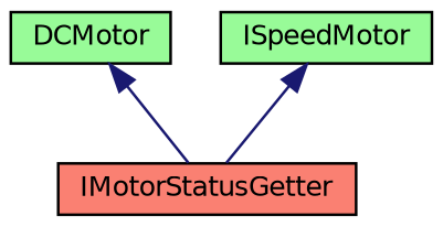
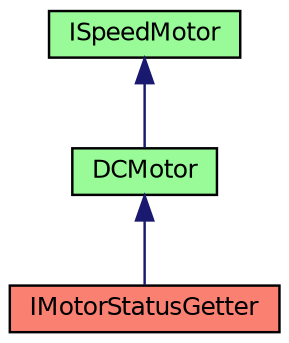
  digraph {
    node [color=black fillcolor=palegreen fontname=Helvetica fontsize=10 shape=record style=filled]
    edge [color=midnightblue dir=back fontname=Helvetica fontsize=10 labelfontname=Helvetica labelfontsize=10 style=solid]
    n1 [fontcolor=black height=0.2 label=DCMotor width=0.4]
    n2 [fillcolor=salmon height=0.2 label=IMotorStatusGetter width=0.4]
    n3 [height=0.2 label=ISpeedMotor width=0.4]
    n1 -> n2
-   n3 -> n2
+   n3 -> n1
  }
